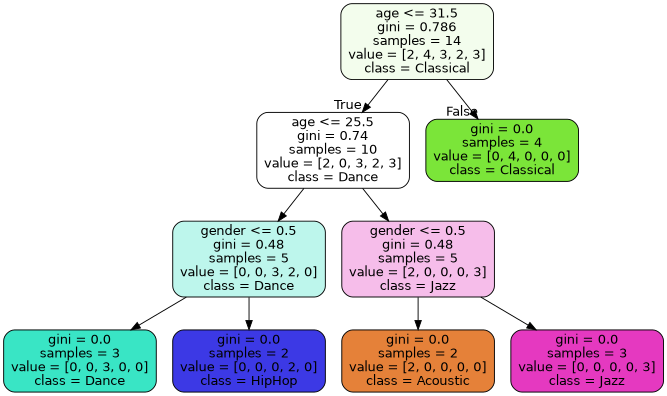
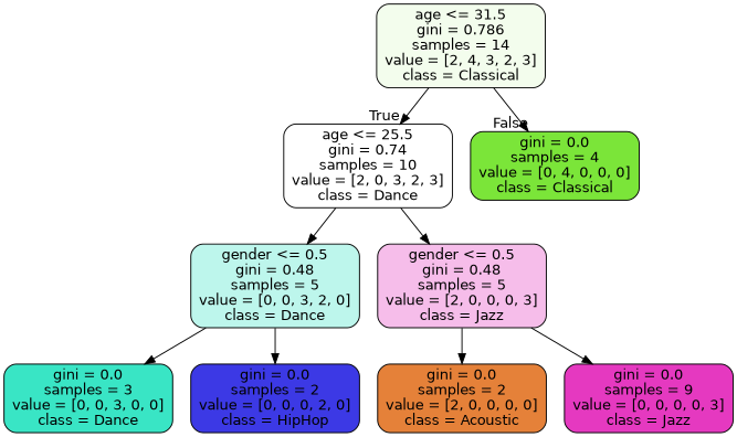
  digraph {
    node [color=black fontname=helvetica shape=box style="filled, rounded"]
    edge [fontname=helvetica]
    n1 [fillcolor="#f3fded" label="age <= 31.5\ngini = 0.786\nsamples = 14\nvalue = [2, 4, 3, 2, 3]\nclass = Classical"]
    n2 [fillcolor="#ffffff" label="age <= 25.5\ngini = 0.74\nsamples = 10\nvalue = [2, 0, 3, 2, 3]\nclass = Dance"]
    n3 [fillcolor="#7be539" label="gini = 0.0\nsamples = 4\nvalue = [0, 4, 0, 0, 0]\nclass = Classical"]
    n4 [fillcolor="#bdf6ec" label="gender <= 0.5\ngini = 0.48\nsamples = 5\nvalue = [0, 0, 3, 2, 0]\nclass = Dance"]
    n5 [fillcolor="#f6bdea" label="gender <= 0.5\ngini = 0.48\nsamples = 5\nvalue = [2, 0, 0, 0, 3]\nclass = Jazz"]
    n6 [fillcolor="#39e5c5" label="gini = 0.0\nsamples = 3\nvalue = [0, 0, 3, 0, 0]\nclass = Dance"]
    n7 [fillcolor="#3c39e5" label="gini = 0.0\nsamples = 2\nvalue = [0, 0, 0, 2, 0]\nclass = HipHop"]
    n8 [fillcolor="#e58139" label="gini = 0.0\nsamples = 2\nvalue = [2, 0, 0, 0, 0]\nclass = Acoustic"]
-   n9 [fillcolor="#e539c0" label="gini = 0.0\nsamples = 3\nvalue = [0, 0, 0, 0, 3]\nclass = Jazz"]
+   n9 [fillcolor="#e539c0" label="gini = 0.0\nsamples = 9\nvalue = [0, 0, 0, 0, 3]\nclass = Jazz"]
    n1 -> n2 [headlabel=True labelangle=45 labeldistance=2.5]
    n1 -> n3 [headlabel=False labelangle=-45 labeldistance=2.5]
    n2 -> n4
    n2 -> n5
    n4 -> n6
    n4 -> n7
    n5 -> n8
    n5 -> n9
  }
